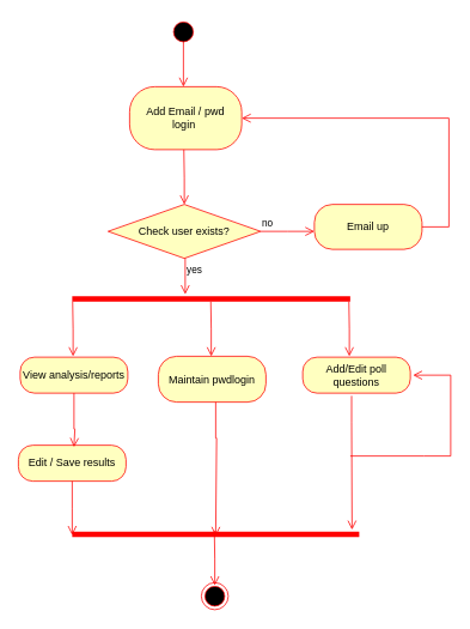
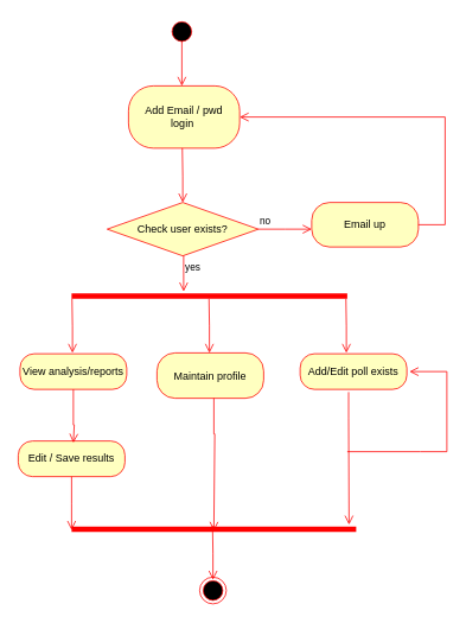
  <mxCell id="0" />
  <mxCell id="1" parent="0" />
  <mxCell id="2" value="" style="ellipse;html=1;shape=startState;fillColor=#000000;strokeColor=#ff0000;" parent="1" vertex="1"><mxGeometry x="189" y="20" width="30" height="30" as="geometry" /></mxCell>
  <mxCell id="3" value="" style="edgeStyle=orthogonalEdgeStyle;html=1;verticalAlign=bottom;endArrow=open;endSize=8;strokeColor=#ff0000;rounded=0;" parent="1" edge="1"><mxGeometry relative="1" as="geometry"><mxPoint x="204" y="96" as="targetPoint" /><mxPoint x="204" y="46" as="sourcePoint" /></mxGeometry></mxCell>
  <mxCell id="4" value="Add Email / pwd&lt;br style=&quot;border-color: var(--border-color);&quot;&gt;login&amp;nbsp;" style="rounded=1;whiteSpace=wrap;html=1;arcSize=40;fontColor=#000000;fillColor=#ffffc0;strokeColor=#ff0000;" parent="1" vertex="1"><mxGeometry x="144" y="96" width="125" height="70" as="geometry" /></mxCell>
  <mxCell id="5" value="" style="edgeStyle=orthogonalEdgeStyle;html=1;verticalAlign=bottom;endArrow=open;endSize=8;strokeColor=#ff0000;rounded=0;" parent="1" edge="1"><mxGeometry relative="1" as="geometry"><mxPoint x="205" y="227" as="targetPoint" /><mxPoint x="204.5" y="166" as="sourcePoint" /></mxGeometry></mxCell>
  <mxCell id="6" value="Check user exists?" style="rhombus;whiteSpace=wrap;html=1;fontColor=#000000;fillColor=#ffffc0;strokeColor=#ff0000;" parent="1" vertex="1"><mxGeometry x="120" y="227" width="170" height="60" as="geometry" /></mxCell>
  <mxCell id="7" value="no" style="edgeStyle=orthogonalEdgeStyle;html=1;align=left;verticalAlign=bottom;endArrow=open;endSize=8;strokeColor=#ff0000;rounded=0;" parent="1" source="6" edge="1"><mxGeometry x="-1" relative="1" as="geometry"><mxPoint x="350" y="257" as="targetPoint" /></mxGeometry></mxCell>
  <mxCell id="8" value="yes" style="edgeStyle=orthogonalEdgeStyle;html=1;align=left;verticalAlign=top;endArrow=open;endSize=8;strokeColor=#ff0000;rounded=0;" parent="1" source="6" edge="1"><mxGeometry x="-1" relative="1" as="geometry"><mxPoint x="206" y="327" as="targetPoint" /><Array as="points"><mxPoint x="205" y="327" /></Array></mxGeometry></mxCell>
  <mxCell id="9" value="Email up" style="rounded=1;whiteSpace=wrap;html=1;arcSize=40;fontColor=#000000;fillColor=#ffffc0;strokeColor=#ff0000;" parent="1" vertex="1"><mxGeometry x="350" y="227" width="120" height="50" as="geometry" /></mxCell>
  <mxCell id="10" value="" style="edgeStyle=orthogonalEdgeStyle;html=1;verticalAlign=bottom;endArrow=open;endSize=8;strokeColor=#ff0000;rounded=0;exitX=1;exitY=0.5;exitDx=0;exitDy=0;entryX=1;entryY=0.5;entryDx=0;entryDy=0;" parent="1" source="9" target="4" edge="1"><mxGeometry relative="1" as="geometry"><mxPoint x="500" y="127" as="targetPoint" /><Array as="points"><mxPoint x="500" y="252" /><mxPoint x="500" y="131" /></Array></mxGeometry></mxCell>
  <mxCell id="11" value="" style="shape=line;html=1;strokeWidth=6;strokeColor=#ff0000;" parent="1" vertex="1"><mxGeometry x="80" y="327" width="310" height="10" as="geometry" /></mxCell>
  <mxCell id="12" value="" style="edgeStyle=orthogonalEdgeStyle;html=1;verticalAlign=bottom;endArrow=open;endSize=8;strokeColor=#ff0000;rounded=0;" parent="1" edge="1"><mxGeometry relative="1" as="geometry"><mxPoint x="235" y="396" as="targetPoint" /><mxPoint x="234.5" y="335" as="sourcePoint" /></mxGeometry></mxCell>
  <mxCell id="13" value="" style="edgeStyle=orthogonalEdgeStyle;html=1;verticalAlign=bottom;endArrow=open;endSize=8;strokeColor=#ff0000;rounded=0;" parent="1" edge="1"><mxGeometry relative="1" as="geometry"><mxPoint x="389" y="396" as="targetPoint" /><mxPoint x="388.5" y="335" as="sourcePoint" /></mxGeometry></mxCell>
  <mxCell id="14" value="" style="edgeStyle=orthogonalEdgeStyle;html=1;verticalAlign=bottom;endArrow=open;endSize=8;strokeColor=#ff0000;rounded=0;" parent="1" edge="1"><mxGeometry relative="1" as="geometry"><mxPoint x="81" y="396" as="targetPoint" /><mxPoint x="80.5" y="335" as="sourcePoint" /></mxGeometry></mxCell>
  <mxCell id="15" value="Edit / Save results" style="rounded=1;whiteSpace=wrap;html=1;arcSize=40;fontColor=#000000;fillColor=#ffffc0;strokeColor=#ff0000;" parent="1" vertex="1"><mxGeometry x="20" y="495" width="120" height="40" as="geometry" /></mxCell>
  <mxCell id="16" value="" style="edgeStyle=orthogonalEdgeStyle;html=1;verticalAlign=bottom;endArrow=open;endSize=8;strokeColor=#ff0000;rounded=0;" parent="1" source="15" edge="1"><mxGeometry relative="1" as="geometry"><mxPoint x="80" y="595" as="targetPoint" /></mxGeometry></mxCell>
  <mxCell id="17" value="View analysis/reports" style="rounded=1;whiteSpace=wrap;html=1;arcSize=40;fontColor=#000000;fillColor=#ffffc0;strokeColor=#ff0000;" parent="1" vertex="1"><mxGeometry x="22" y="397" width="120" height="40" as="geometry" /></mxCell>
  <mxCell id="18" value="" style="edgeStyle=orthogonalEdgeStyle;html=1;verticalAlign=bottom;endArrow=open;endSize=8;strokeColor=#ff0000;rounded=0;" parent="1" source="17" edge="1"><mxGeometry relative="1" as="geometry"><mxPoint x="82" y="497" as="targetPoint" /><Array as="points"><mxPoint x="82" y="477" /><mxPoint x="83" y="477" /></Array></mxGeometry></mxCell>
- <mxCell id="19" value="Add/Edit poll questions" style="rounded=1;whiteSpace=wrap;html=1;arcSize=40;fontColor=#000000;fillColor=#ffffc0;strokeColor=#ff0000;" parent="1" vertex="1"><mxGeometry x="337" y="397" width="120" height="40" as="geometry" /></mxCell>
- <mxCell id="20" value="Maintain pwdlogin" style="rounded=1;whiteSpace=wrap;html=1;arcSize=40;fontColor=#000000;fillColor=#ffffc0;strokeColor=#ff0000;" parent="1" vertex="1"><mxGeometry x="176" y="396" width="120" height="51" as="geometry" /></mxCell>
+ <mxCell id="19" value="Add/Edit poll exists" style="rounded=1;whiteSpace=wrap;html=1;arcSize=40;fontColor=#000000;fillColor=#ffffc0;strokeColor=#ff0000;" parent="1" vertex="1"><mxGeometry x="337" y="397" width="120" height="40" as="geometry" /></mxCell>
+ <mxCell id="20" value="Maintain profile" style="rounded=1;whiteSpace=wrap;html=1;arcSize=40;fontColor=#000000;fillColor=#ffffc0;strokeColor=#ff0000;" parent="1" vertex="1"><mxGeometry x="176" y="396" width="120" height="51" as="geometry" /></mxCell>
  <mxCell id="21" value="" style="edgeStyle=orthogonalEdgeStyle;html=1;verticalAlign=bottom;endArrow=open;endSize=8;strokeColor=#ff0000;rounded=0;" parent="1" edge="1"><mxGeometry relative="1" as="geometry"><mxPoint x="392" y="589" as="targetPoint" /><mxPoint x="391.5" y="440" as="sourcePoint" /><Array as="points"><mxPoint x="392" y="469" /><mxPoint x="392" y="469" /></Array></mxGeometry></mxCell>
  <mxCell id="22" value="" style="edgeStyle=orthogonalEdgeStyle;html=1;verticalAlign=bottom;endArrow=open;endSize=8;strokeColor=#ff0000;rounded=0;entryX=0.5;entryY=0.8;entryDx=0;entryDy=0;entryPerimeter=0;" parent="1" edge="1"><mxGeometry relative="1" as="geometry"><mxPoint x="240" y="596" as="targetPoint" /><mxPoint x="240" y="447" as="sourcePoint" /><Array as="points"><mxPoint x="240" y="487" /><mxPoint x="241" y="487" /></Array></mxGeometry></mxCell>
  <mxCell id="23" value="" style="shape=line;html=1;strokeWidth=6;strokeColor=#ff0000;" parent="1" vertex="1"><mxGeometry x="80" y="589" width="320" height="10" as="geometry" /></mxCell>
  <mxCell id="24" value="" style="edgeStyle=orthogonalEdgeStyle;html=1;verticalAlign=bottom;endArrow=open;endSize=8;strokeColor=#ff0000;rounded=0;" parent="1" edge="1"><mxGeometry relative="1" as="geometry"><mxPoint x="239" y="651" as="targetPoint" /><mxPoint x="238.5" y="590" as="sourcePoint" /></mxGeometry></mxCell>
  <mxCell id="25" value="" style="ellipse;html=1;shape=endState;fillColor=#000000;strokeColor=#ff0000;" parent="1" vertex="1"><mxGeometry x="224" y="648" width="30" height="30" as="geometry" /></mxCell>
  <mxCell id="26" value="" style="edgeStyle=orthogonalEdgeStyle;html=1;verticalAlign=bottom;endArrow=open;endSize=8;strokeColor=#ff0000;rounded=0;" parent="1" edge="1"><mxGeometry relative="1" as="geometry"><mxPoint x="460" y="417" as="targetPoint" /><mxPoint x="390" y="507" as="sourcePoint" /><Array as="points"><mxPoint x="472" y="507" /><mxPoint x="502" y="507" /><mxPoint x="502" y="415" /></Array></mxGeometry></mxCell>
